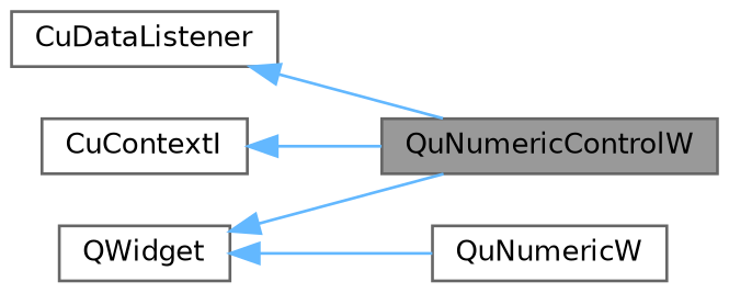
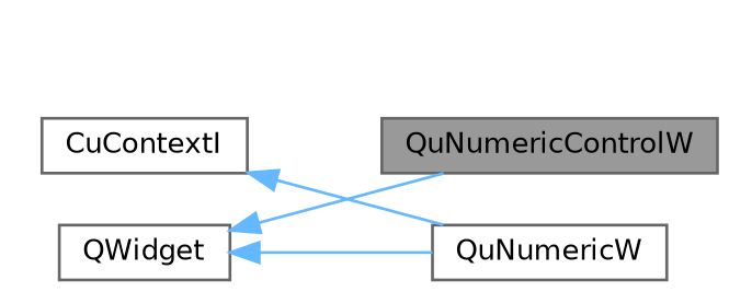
  digraph {
    rankdir=LR
    node [color=gray40 fillcolor=white fontname=Helvetica fontsize=10 shape=box style=filled]
    edge [color=steelblue1 dir=back fontname=Helvetica fontsize=10 labelfontname=Helvetica labelfontsize=10 style=solid]
    n1 [fillcolor=grey60 fontcolor=black height=0.2 label=QuNumericControlW width=0.4]
    n2 [height=0.2 label=QuNumericW width=0.4]
    n3 [height=0.2 label=QWidget width=0.4]
-   n4 [height=0.2 label=CuDataListener width=0.4]
    n5 [height=0.2 label=CuContextI width=0.4]
    n3 -> n1
    n3 -> n2
-   n4 -> n1
-   n5 -> n1
+   n5 -> n2
  }
